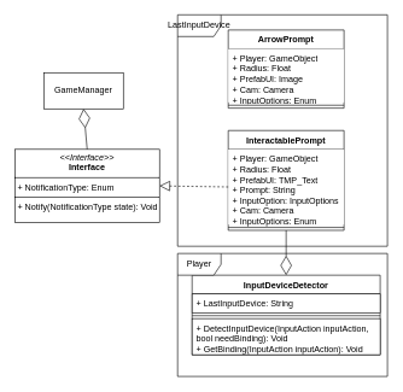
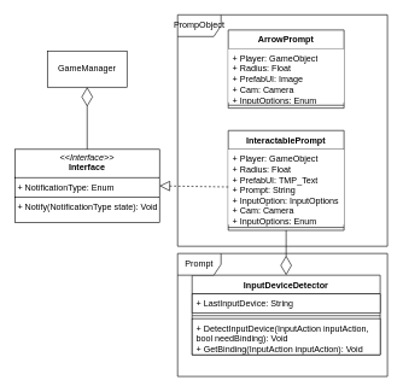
  <mxCell id="0" />
  <mxCell id="1" parent="0" />
  <mxCell id="2" value="ArrowPrompt" style="swimlane;fontStyle=1;align=center;verticalAlign=top;childLayout=stackLayout;horizontal=1;startSize=26;horizontalStack=0;resizeParent=1;resizeParentMax=0;resizeLast=0;collapsible=1;marginBottom=0;whiteSpace=wrap;html=1;" vertex="1" parent="1"><mxGeometry x="315" y="41" width="160" height="108" as="geometry" /></mxCell>
  <mxCell id="3" value="+ Player: GameObject&lt;div&gt;+ Radius: Float&lt;br&gt;&lt;div&gt;+ PrefabUI: Image&lt;/div&gt;&lt;div&gt;+ Cam: Camera&lt;/div&gt;&lt;div&gt;+ InputOptions: Enum&lt;/div&gt;&lt;/div&gt;" style="text;strokeColor=none;fillColor=default;align=left;verticalAlign=top;spacingLeft=4;spacingRight=4;overflow=hidden;rotatable=0;points=[[0,0.5],[1,0.5]];portConstraint=eastwest;whiteSpace=wrap;html=1;" vertex="1" parent="2"><mxGeometry y="26" width="160" height="74" as="geometry" /></mxCell>
  <mxCell id="4" value="" style="line;strokeWidth=1;fillColor=none;align=left;verticalAlign=middle;spacingTop=-1;spacingLeft=3;spacingRight=3;rotatable=0;labelPosition=right;points=[];portConstraint=eastwest;strokeColor=inherit;" vertex="1" parent="2"><mxGeometry y="100" width="160" height="8" as="geometry" /></mxCell>
  <mxCell id="5" value="InteractablePrompt" style="swimlane;fontStyle=1;align=center;verticalAlign=top;childLayout=stackLayout;horizontal=1;startSize=26;horizontalStack=0;resizeParent=1;resizeParentMax=0;resizeLast=0;collapsible=1;marginBottom=0;whiteSpace=wrap;html=1;" vertex="1" parent="1"><mxGeometry x="315" y="180" width="160" height="138" as="geometry" /></mxCell>
  <mxCell id="6" value="+ Player: GameObject&lt;div&gt;+ Radius: Float&lt;br&gt;&lt;div&gt;+ PrefabUI: TMP_Text&lt;/div&gt;&lt;div&gt;+ Prompt: String&lt;/div&gt;&lt;div&gt;+ InputOption: InputOptions&lt;/div&gt;&lt;div&gt;+ Cam: Camera&lt;/div&gt;&lt;div&gt;+ InputOptions: Enum&lt;/div&gt;&lt;/div&gt;" style="text;strokeColor=none;fillColor=default;align=left;verticalAlign=top;spacingLeft=4;spacingRight=4;overflow=hidden;rotatable=0;points=[[0,0.5],[1,0.5]];portConstraint=eastwest;whiteSpace=wrap;html=1;" vertex="1" parent="5"><mxGeometry y="26" width="160" height="104" as="geometry" /></mxCell>
  <mxCell id="7" value="" style="line;strokeWidth=1;fillColor=none;align=left;verticalAlign=middle;spacingTop=-1;spacingLeft=3;spacingRight=3;rotatable=0;labelPosition=right;points=[];portConstraint=eastwest;strokeColor=inherit;" vertex="1" parent="5"><mxGeometry y="130" width="160" height="8" as="geometry" /></mxCell>
- <mxCell id="8" value="GameManager" style="html=1;whiteSpace=wrap;" vertex="1" parent="1"><mxGeometry x="60" y="100" width="110" height="50" as="geometry" /></mxCell>
+ <mxCell id="8" value="GameManager" style="html=1;whiteSpace=wrap;" vertex="1" parent="1"><mxGeometry x="65" y="70" width="110" height="50" as="geometry" /></mxCell>
  <mxCell id="9" value="&lt;p style=&quot;margin:0px;margin-top:4px;text-align:center;&quot;&gt;&lt;i&gt;&amp;lt;&amp;lt;Interface&amp;gt;&amp;gt;&lt;/i&gt;&lt;br&gt;&lt;b&gt;Interface&lt;/b&gt;&lt;/p&gt;&lt;hr size=&quot;1&quot; style=&quot;border-style:solid;&quot;&gt;&lt;p style=&quot;margin:0px;margin-left:4px;&quot;&gt;+ NotificationType: Enum&lt;br&gt;&lt;/p&gt;&lt;hr size=&quot;1&quot; style=&quot;border-style:solid;&quot;&gt;&lt;p style=&quot;margin:0px;margin-left:4px;&quot;&gt;+ Notify(NotificationType state): Void&lt;/p&gt;" style="verticalAlign=top;align=left;overflow=fill;html=1;whiteSpace=wrap;" vertex="1" parent="1"><mxGeometry x="20" y="206" width="200" height="101" as="geometry" /></mxCell>
  <mxCell id="10" value="" style="endArrow=diamondThin;endFill=0;endSize=24;html=1;rounded=0;entryX=0.5;entryY=1;entryDx=0;entryDy=0;exitX=0.5;exitY=0;exitDx=0;exitDy=0;" edge="1" parent="1" source="9" target="8"><mxGeometry width="160" relative="1" as="geometry"><mxPoint x="365" y="360" as="sourcePoint" /><mxPoint x="525" y="360" as="targetPoint" /></mxGeometry></mxCell>
  <mxCell id="11" value="" style="endArrow=block;dashed=1;endFill=0;endSize=12;html=1;rounded=0;exitX=0;exitY=0.5;exitDx=0;exitDy=0;entryX=1;entryY=0.5;entryDx=0;entryDy=0;" edge="1" parent="1" source="6" target="9"><mxGeometry width="160" relative="1" as="geometry"><mxPoint x="365" y="360" as="sourcePoint" /><mxPoint x="525" y="360" as="targetPoint" /></mxGeometry></mxCell>
  <mxCell id="12" value="InputDeviceDetector" style="swimlane;fontStyle=1;align=center;verticalAlign=top;childLayout=stackLayout;horizontal=1;startSize=26;horizontalStack=0;resizeParent=1;resizeParentMax=0;resizeLast=0;collapsible=1;marginBottom=0;whiteSpace=wrap;html=1;" vertex="1" parent="1"><mxGeometry x="265" y="380" width="260" height="110" as="geometry" /></mxCell>
  <mxCell id="13" value="+ LastInputDevice: String" style="text;strokeColor=default;fillColor=default;align=left;verticalAlign=top;spacingLeft=4;spacingRight=4;overflow=hidden;rotatable=0;points=[[0,0.5],[1,0.5]];portConstraint=eastwest;whiteSpace=wrap;html=1;" vertex="1" parent="12"><mxGeometry y="26" width="260" height="26" as="geometry" /></mxCell>
  <mxCell id="14" value="" style="line;strokeWidth=1;fillColor=default;align=left;verticalAlign=middle;spacingTop=-1;spacingLeft=3;spacingRight=3;rotatable=0;labelPosition=right;points=[];portConstraint=eastwest;strokeColor=inherit;" vertex="1" parent="12"><mxGeometry y="52" width="260" height="8" as="geometry" /></mxCell>
  <mxCell id="15" value="+ DetectInputDevice(InputAction inputAction, bool needBinding): Void&lt;div&gt;+ GetBinding(InputAction inputAction): Void&lt;/div&gt;" style="text;strokeColor=default;fillColor=default;align=left;verticalAlign=top;spacingLeft=4;spacingRight=4;overflow=hidden;rotatable=0;points=[[0,0.5],[1,0.5]];portConstraint=eastwest;whiteSpace=wrap;html=1;" vertex="1" parent="12"><mxGeometry y="60" width="260" height="50" as="geometry" /></mxCell>
  <mxCell id="16" value="" style="endArrow=diamondThin;endFill=0;endSize=24;html=1;rounded=0;exitX=0.5;exitY=1;exitDx=0;exitDy=0;entryX=0.5;entryY=0;entryDx=0;entryDy=0;" edge="1" parent="1" source="5" target="12"><mxGeometry width="160" relative="1" as="geometry"><mxPoint x="365" y="360" as="sourcePoint" /><mxPoint x="525" y="360" as="targetPoint" /></mxGeometry></mxCell>
- <mxCell id="17" value="LastInputDevice" style="shape=umlFrame;whiteSpace=wrap;html=1;pointerEvents=0;" vertex="1" parent="1"><mxGeometry x="245" width="290" height="320" as="geometry" y="20" /></mxCell>
- <mxCell id="18" value="Player" style="shape=umlFrame;whiteSpace=wrap;html=1;pointerEvents=0;" vertex="1" parent="1"><mxGeometry x="245" y="350" width="290" height="170" as="geometry" /></mxCell>
+ <mxCell id="17" value="PrompObject" style="shape=umlFrame;whiteSpace=wrap;html=1;pointerEvents=0;" vertex="1" parent="1"><mxGeometry x="245" width="290" height="320" as="geometry" y="20" /></mxCell>
+ <mxCell id="18" value="Prompt" style="shape=umlFrame;whiteSpace=wrap;html=1;pointerEvents=0;" vertex="1" parent="1"><mxGeometry x="245" y="350" width="290" height="170" as="geometry" /></mxCell>
